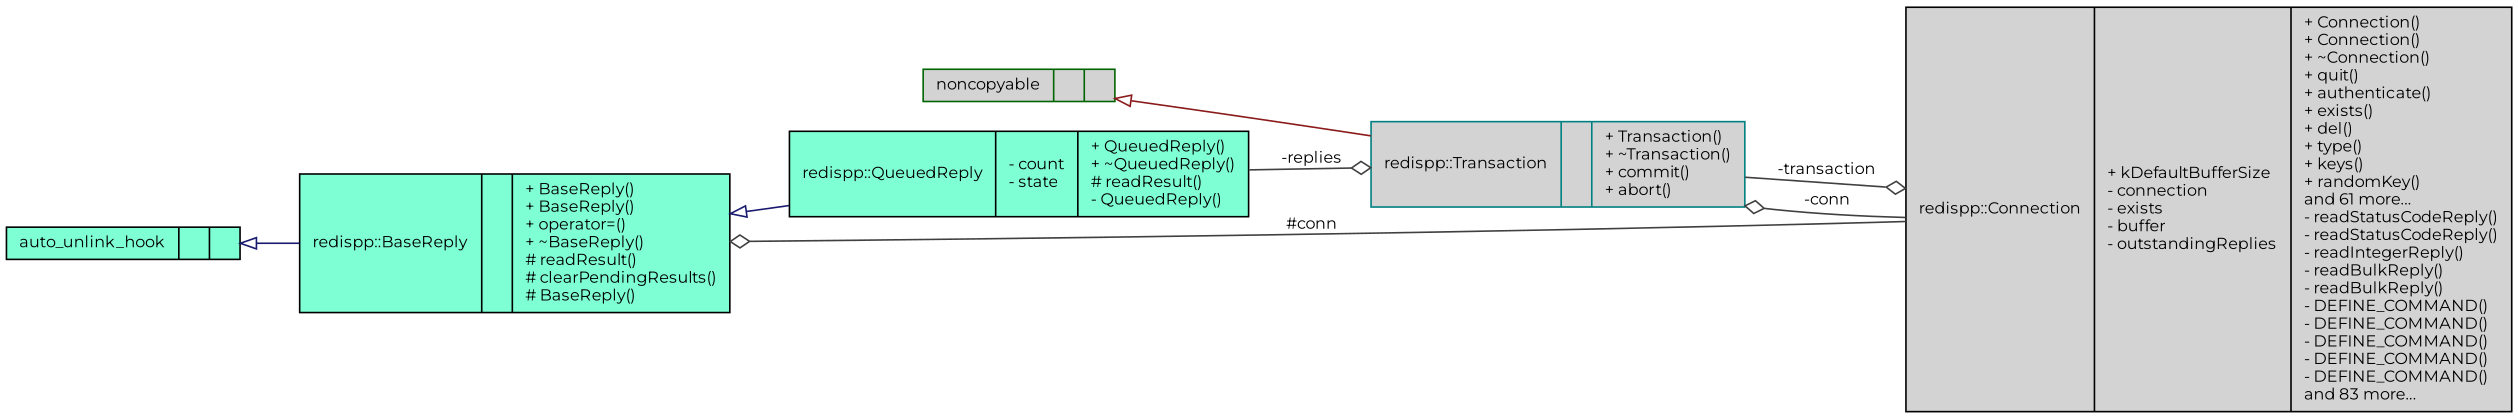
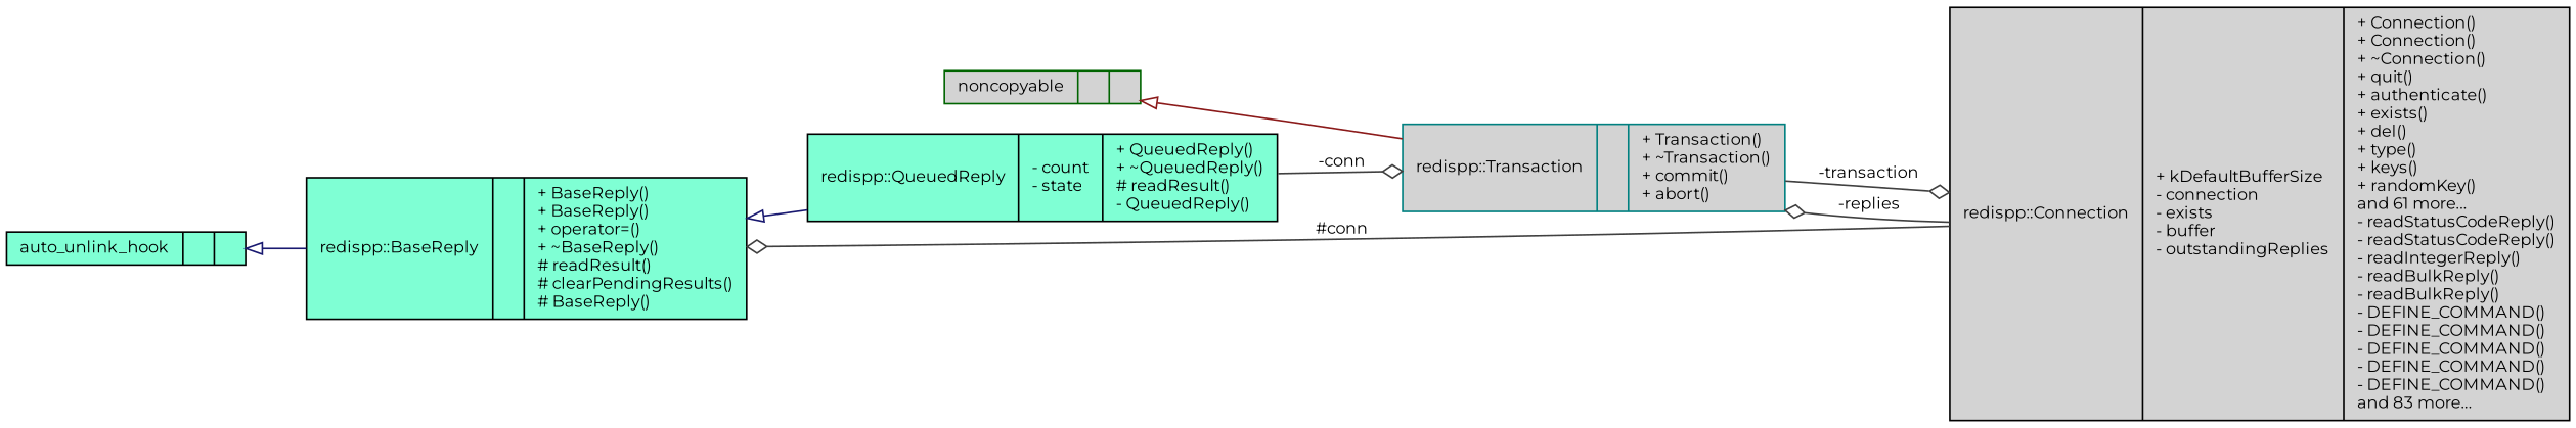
  digraph {
    fontname=Montserrat
    rankdir=LR
    node [color=black fillcolor=aquamarine fontname=Montserrat fontsize=10 shape=record style=filled]
    edge [color=grey25 fontname=Montserrat fontsize=10 labelfontname=Helvetica labelfontsize=10 style=solid arrowhead=odiamond]
    n1 [fontcolor=black height=0.2 label="{redispp::BaseReply\n||+ BaseReply()\l+ BaseReply()\l+ operator=()\l+ ~BaseReply()\l# readResult()\l# clearPendingResults()\l# BaseReply()\l}" width=0.4]
    n2 [height=0.2 label="{redispp::QueuedReply\n|- count\l- state\l|+ QueuedReply()\l+ ~QueuedReply()\l# readResult()\l- QueuedReply()\l}" width=0.4]
    n3 [color=teal fillcolor=lightgrey height=0.2 label="{redispp::Transaction\n||+ Transaction()\l+ ~Transaction()\l+ commit()\l+ abort()\l}" width=0.4]
    n4 [height=0.2 label="{auto_unlink_hook\n||}" width=0.4]
    n5 [fillcolor=lightgrey height=0.2 label="{redispp::Connection\n|+ kDefaultBufferSize\l- connection\l- exists\l- buffer\l- outstandingReplies\l|+ Connection()\l+ Connection()\l+ ~Connection()\l+ quit()\l+ authenticate()\l+ exists()\l+ del()\l+ type()\l+ keys()\l+ randomKey()\land 61 more...\l- readStatusCodeReply()\l- readStatusCodeReply()\l- readIntegerReply()\l- readBulkReply()\l- readBulkReply()\l- DEFINE_COMMAND()\l- DEFINE_COMMAND()\l- DEFINE_COMMAND()\l- DEFINE_COMMAND()\l- DEFINE_COMMAND()\land 83 more...\l}" width=0.4]
    n6 [color=darkgreen fillcolor=lightgrey height=0.2 label="{noncopyable\n||}" width=0.4]
    n1 -> n2 [arrowtail=onormal color=midnightblue dir=back arrowhead=""]
-   n2 -> n3 [label=" -replies"]
+   n2 -> n3 [label=" -conn"]
    n3 -> n5 [label=" -transaction"]
    n4 -> n1 [arrowtail=onormal color=midnightblue dir=back arrowhead=""]
    n5 -> n1 [label=" #conn"]
-   n5 -> n3 [label=" -conn"]
+   n5 -> n3 [label=" -replies"]
    n6 -> n3 [arrowtail=onormal color=firebrick4 dir=back arrowhead=""]
  }
